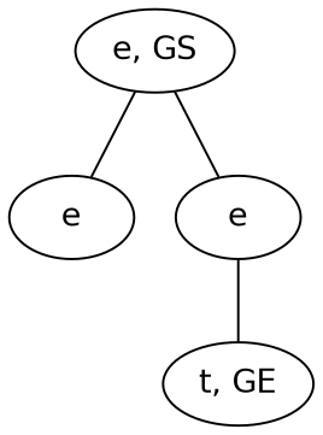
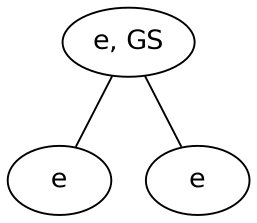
  graph {
    fontname="DejaVu Sans"
    node [fontname="DejaVu Sans"]
    edge [fontname="DejaVu Sans"]
    n1 [label="e, GS"]
    n2 [label=e]
    n3 [label=e]
-   n4 [label="t, GE"]
    n1 -- n2
    n1 -- n3
-   n3 -- n4
  }
